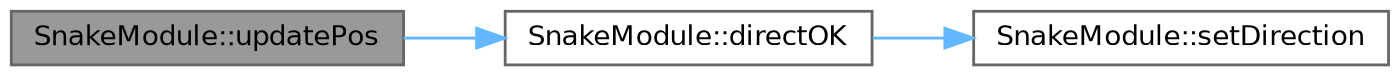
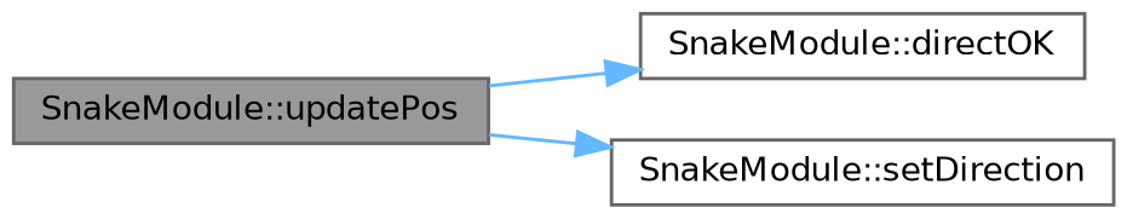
  digraph {
    rankdir=LR
    node [color=grey40 fillcolor=white fontname=Helvetica fontsize=10 shape=box style=filled]
    edge [color=steelblue1 fontname=Helvetica fontsize=10 labelfontname=Helvetica labelfontsize=10 style=solid]
    n1 [color=gray40 fillcolor=grey60 fontcolor=black height=0.2 label="SnakeModule::updatePos" width=0.4]
    n2 [height=0.2 label="SnakeModule::directOK" width=0.4]
    n3 [height=0.2 label="SnakeModule::setDirection" width=0.4]
    n1 -> n2
-   n2 -> n3
+   n1 -> n3
  }
